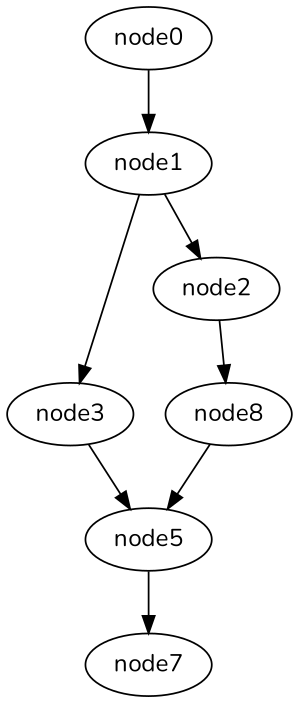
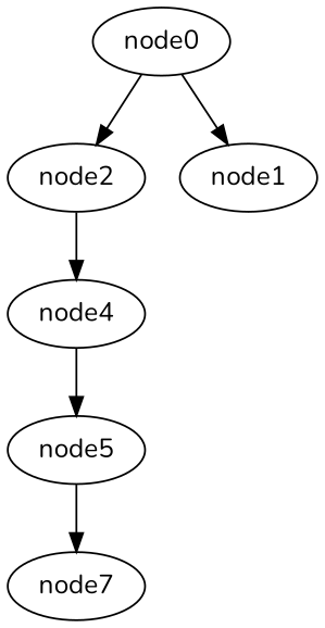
  digraph {
    fontname=Nunito
    node [fontname=Nunito]
    edge [fontname=Nunito]
    n1 [label=node7]
    node5
-   node4 [label=node8]
-   node3
+   node4
    node2
    node1
    node0
    node5 -> n1
    node4 -> node5
-   node3 -> node5
    node2 -> node4
-   node1 -> node3
-   node1 -> node2
+   node0 -> node2
    node0 -> node1
  }
